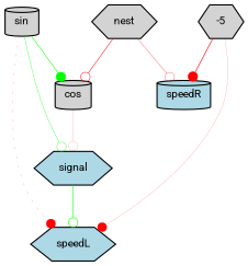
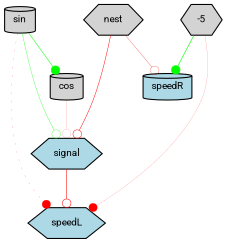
  digraph {
    fontname=Roboto
    node [fillcolor=lightgray fontname=Roboto fontsize=9 shape=hexagon style=filled]
    edge [arrowhead=odot color=red fontname=Roboto style=solid]
    cos [height=0.2 shape=cylinder width=0.2]
    signal [fillcolor=lightblue height=0.2 width=0.2]
    speedL [fillcolor=lightblue height=0.2 width=0.2]
    sin [height=0.2 shape=cylinder width=0.2]
    speedR [fillcolor=lightblue height=0.2 shape=cylinder width=0.2]
    nest [height=0.2 width=0.2]
    -5 [height=0.2 width=0.2]
    cos -> signal [penwidth=0.1025972898388077]
-   signal -> speedL [color=green penwidth=0.4971107757774855]
+   signal -> speedL [penwidth=0.4971107757774855]
    sin -> cos [arrowhead=dot color=green penwidth=0.4712761718071735]
    sin -> signal [color=green penwidth=0.28343376492931505]
    sin -> speedL [arrowhead=dot penwidth=0.1245350816362788 style=dotted]
-   nest -> cos [penwidth=0.4429819237604915]
+   nest -> signal [penwidth=0.4429819237604915]
    nest -> speedR [penwidth=0.23258233189122549]
    -5 -> speedL [arrowhead=dot penwidth=0.11177711799066764]
-   -5 -> speedR [arrowhead=dot penwidth=0.5689535500700924]
+   -5 -> speedR [arrowhead=dot color=green penwidth=0.5689535500700924]
  }
